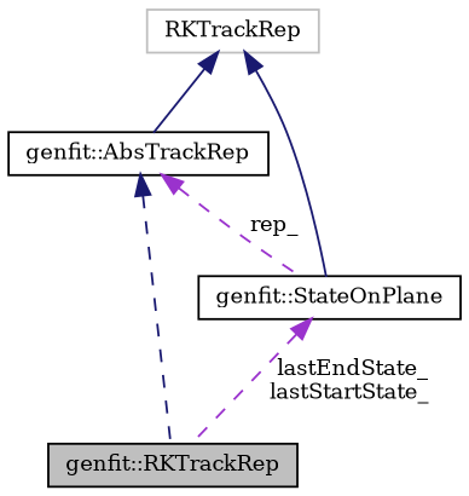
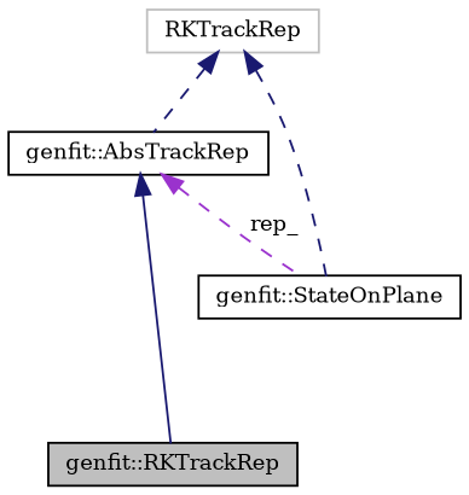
  digraph {
    fontname="DejaVu Serif"
    node [color=black fillcolor=white fontname="DejaVu Serif" fontsize=10 shape=record style=filled]
    edge [color=midnightblue dir=back fontname="DejaVu Serif" fontsize=10 labelfontname=Helvetica labelfontsize=10 style=solid]
    n1 [fillcolor=grey75 fontcolor=black height=0.2 label="genfit::RKTrackRep" width=0.4]
    n2 [height=0.2 label="genfit::AbsTrackRep" width=0.4]
    n3 [height=0.2 label="genfit::StateOnPlane" width=0.4]
    n4 [color=grey75 height=0.2 label=RKTrackRep width=0.4]
-   n2 -> n1 [style=dashed]
+   n2 -> n1
    n2 -> n3 [color=darkorchid3 label=" rep_" style=dashed]
-   n3 -> n1 [color=darkorchid3 label=" lastEndState_\nlastStartState_" style=dashed]
-   n4 -> n2
-   n4 -> n3
+   n4 -> n2 [style=dashed]
+   n4 -> n3 [style=dashed]
  }
